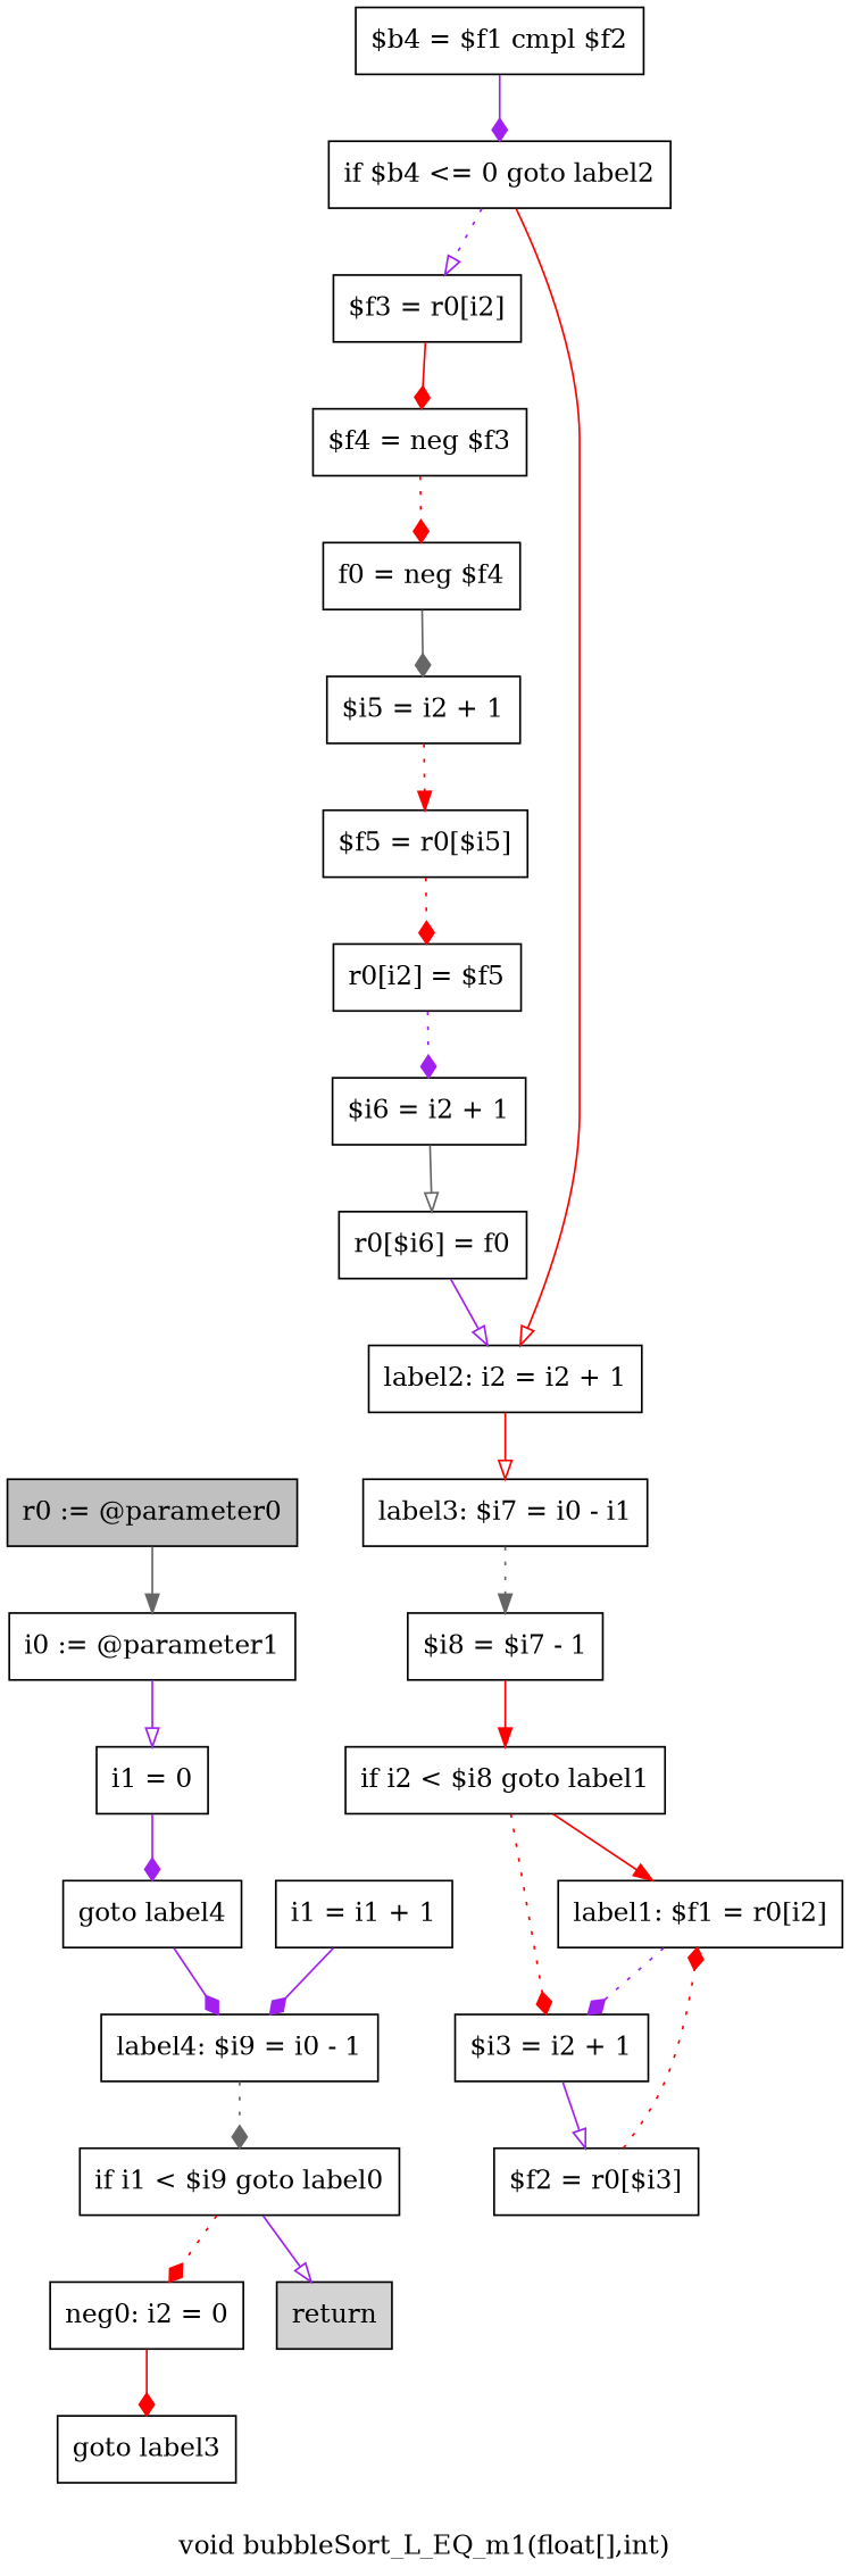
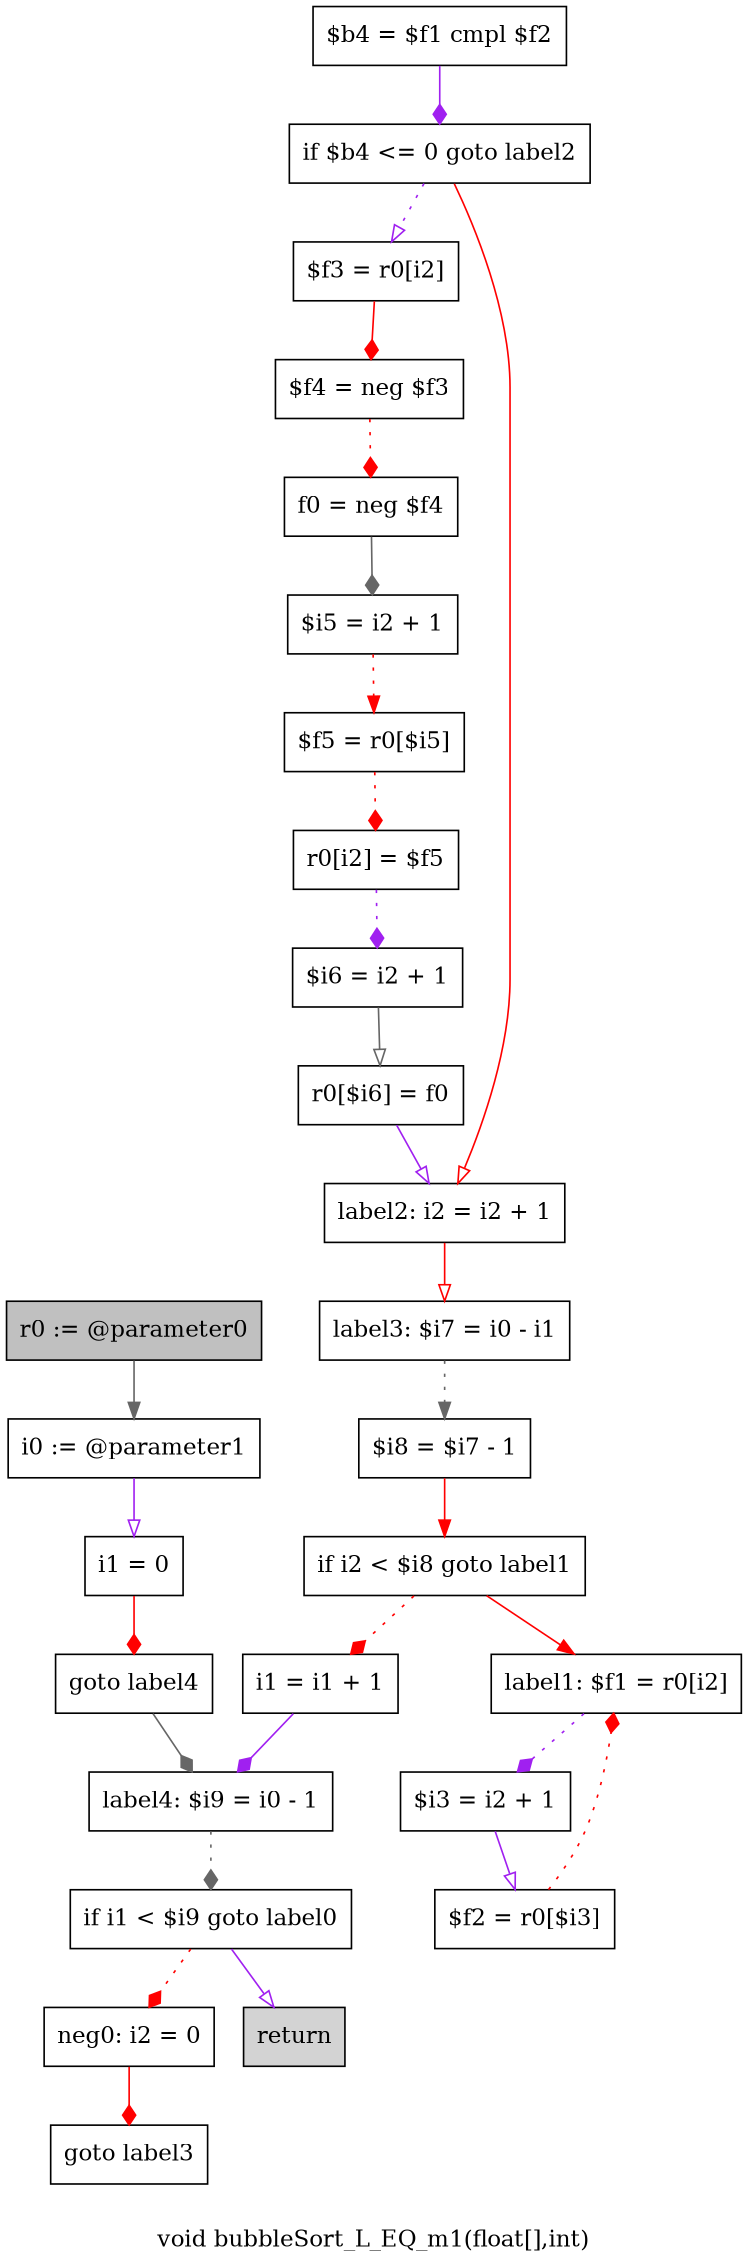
  digraph {
    label="void bubbleSort_L_EQ_m1(float[],int)"
    node [shape=box]
    edge [arrowhead=diamond color=red style=solid]
    n1 [fillcolor=gray label="r0 := @parameter0" style=filled]
    n2 [label="i0 := @parameter1"]
    n3 [label="i1 = 0"]
    n4 [label="goto label4"]
    n5 [label="label4: $i9 = i0 - 1"]
    n6 [label="if i1 < $i9 goto label0"]
    n7 [label="neg0: i2 = 0"]
    n8 [fillcolor=lightgray label=return style=filled]
    n9 [label="goto label3"]
    n10 [label="label3: $i7 = i0 - i1"]
    n11 [label="$i8 = $i7 - 1"]
    n12 [label="if i2 < $i8 goto label1"]
    n13 [label="label1: $f1 = r0[i2]"]
    n14 [label="$i3 = i2 + 1"]
    n15 [label="$f2 = r0[$i3]"]
    n16 [label="$b4 = $f1 cmpl $f2"]
    n17 [label="if $b4 <= 0 goto label2"]
    n18 [label="$f3 = r0[i2]"]
    n19 [label="label2: i2 = i2 + 1"]
    n20 [label="$f4 = neg $f3"]
    n21 [label="f0 = neg $f4"]
    n22 [label="$i5 = i2 + 1"]
    n23 [label="$f5 = r0[$i5]"]
    n24 [label="r0[i2] = $f5"]
    n25 [label="$i6 = i2 + 1"]
    n26 [label="r0[$i6] = f0"]
    n27 [label="i1 = i1 + 1"]
    n1 -> n2 [arrowhead=normal color=gray40]
    n2 -> n3 [arrowhead=onormal color=purple]
-   n3 -> n4 [color=purple]
-   n4 -> n5 [color=purple]
+   n3 -> n4
+   n4 -> n5 [color=gray40]
    n5 -> n6 [color=gray40 style=dotted]
    n6 -> n7 [style=dotted]
    n6 -> n8 [arrowhead=onormal color=purple]
    n7 -> n9
    n10 -> n11 [arrowhead=normal color=gray40 style=dotted]
    n11 -> n12 [arrowhead=normal]
    n12 -> n13 [arrowhead=normal]
-   n12 -> n14 [style=dotted]
+   n12 -> n27 [style=dotted]
    n13 -> n14 [color=purple style=dotted]
    n14 -> n15 [arrowhead=onormal color=purple]
    n15 -> n13 [style=dotted]
    n16 -> n17 [color=purple]
    n17 -> n18 [arrowhead=onormal color=purple style=dotted]
    n17 -> n19 [arrowhead=onormal]
    n18 -> n20
    n19 -> n10 [arrowhead=onormal]
    n20 -> n21 [style=dotted]
    n21 -> n22 [color=gray40]
    n22 -> n23 [arrowhead=normal style=dotted]
    n23 -> n24 [style=dotted]
    n24 -> n25 [color=purple style=dotted]
    n25 -> n26 [arrowhead=onormal color=gray40]
    n26 -> n19 [arrowhead=onormal color=purple]
    n27 -> n5 [color=purple]
  }
